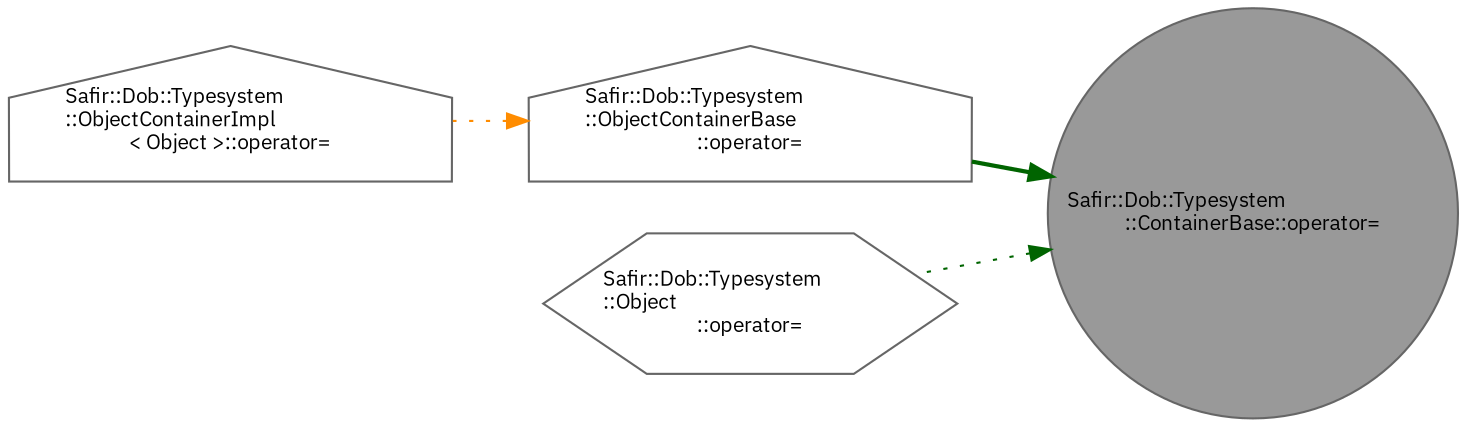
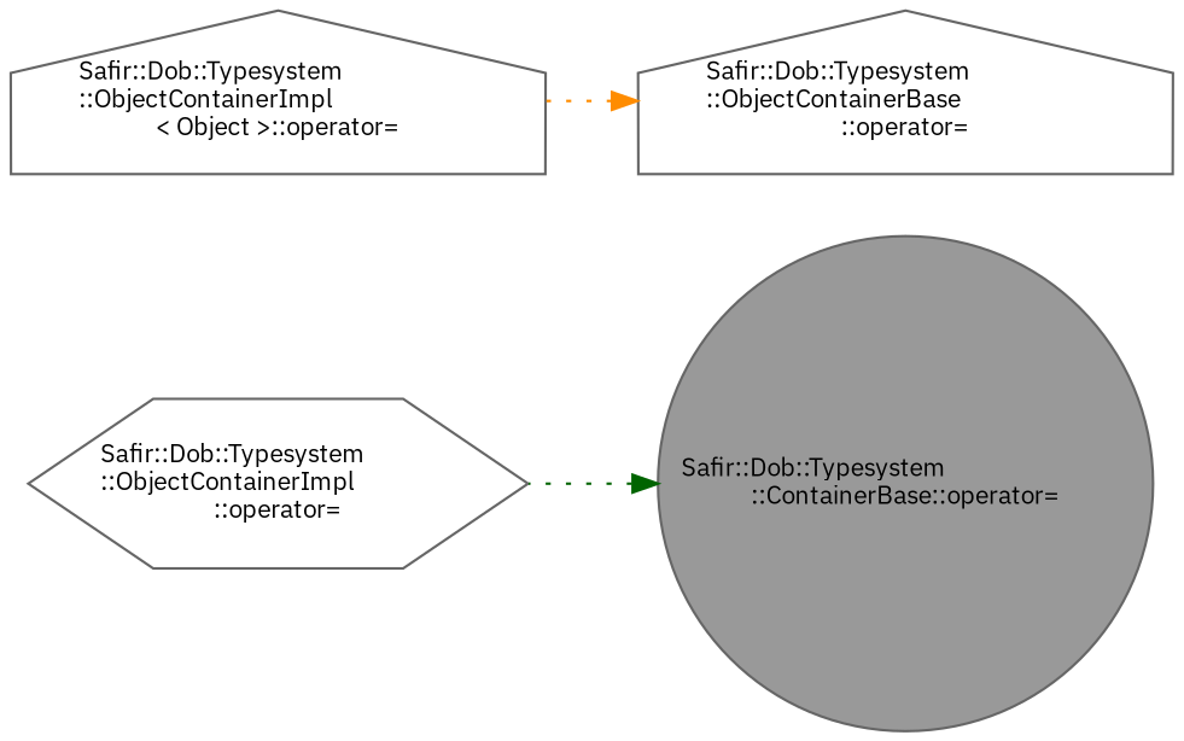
  digraph {
    fontname="IBM Plex Sans"
    rankdir=RL
    node [color=grey40 fillcolor=white fontname="IBM Plex Sans" fontsize=10 shape=house style=filled]
    edge [color=darkgreen dir=back fontname="IBM Plex Sans" fontsize=10 labelfontname=Helvetica labelfontsize=10 style=dotted]
    n1 [color=gray40 fillcolor=grey60 fontcolor=black height=0.2 label="Safir::Dob::Typesystem\l::ContainerBase::operator=" shape=circle width=0.4]
    n2 [height=0.2 label="Safir::Dob::Typesystem\l::ObjectContainerBase\l::operator=" width=0.4]
-   n3 [height=0.2 label="Safir::Dob::Typesystem\l::Object\l::operator=" shape=hexagon width=0.4]
+   n3 [height=0.2 label="Safir::Dob::Typesystem\l::ObjectContainerImpl\l::operator=" shape=hexagon width=0.4]
    n4 [height=0.2 label="Safir::Dob::Typesystem\l::ObjectContainerImpl\l\< Object \>::operator=" width=0.4]
-   n1 -> n2 [style=bold]
    n1 -> n3
    n2 -> n4 [color=darkorange]
  }
